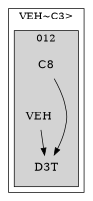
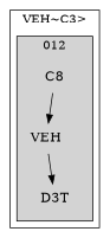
  strict digraph {
    compound=false
    labelloc=t
    node [fontsize=16 shape=plaintext]
    n1 [label=VEH]
    n2 [label=D3T]
    n3 [label=C8]
    subgraph cluster_1 {
      label="VEH~C3>"
      subgraph cluster_2 {
        label=012
        style=filled
        n1
        n2
        n3
      }
    }
    n1 -> n2
-   n3 -> n2
+   n3 -> n1
  }
